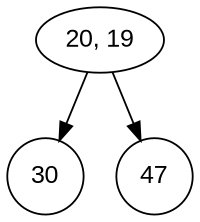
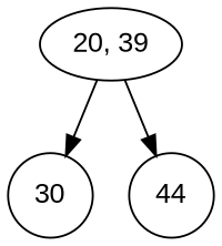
  digraph {
    node [fontname=Arial shape=circle]
-   n1 [label="20, 19" shape=oval]
+   n1 [label="20, 39" shape=oval]
    30
-   47
+   47 [label=44]
    n1 -> 30
    n1 -> 47
  }
